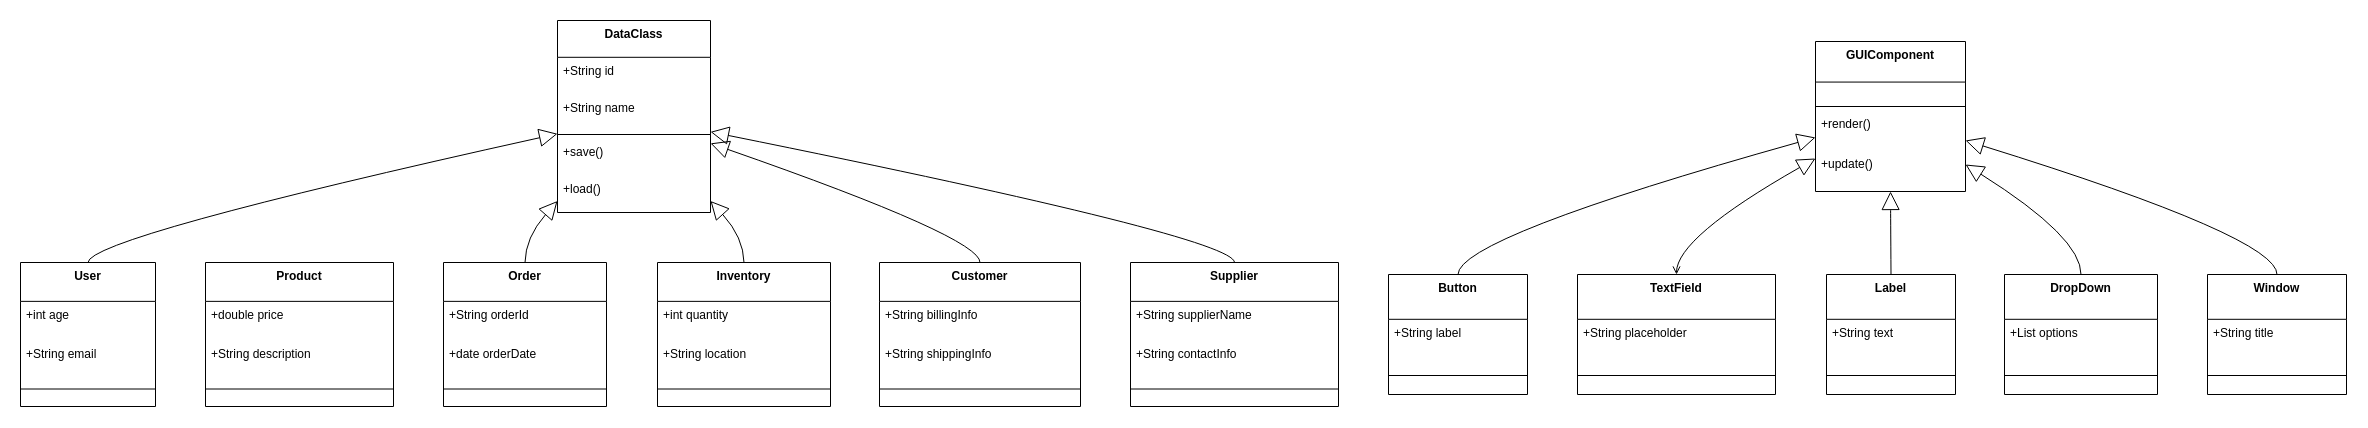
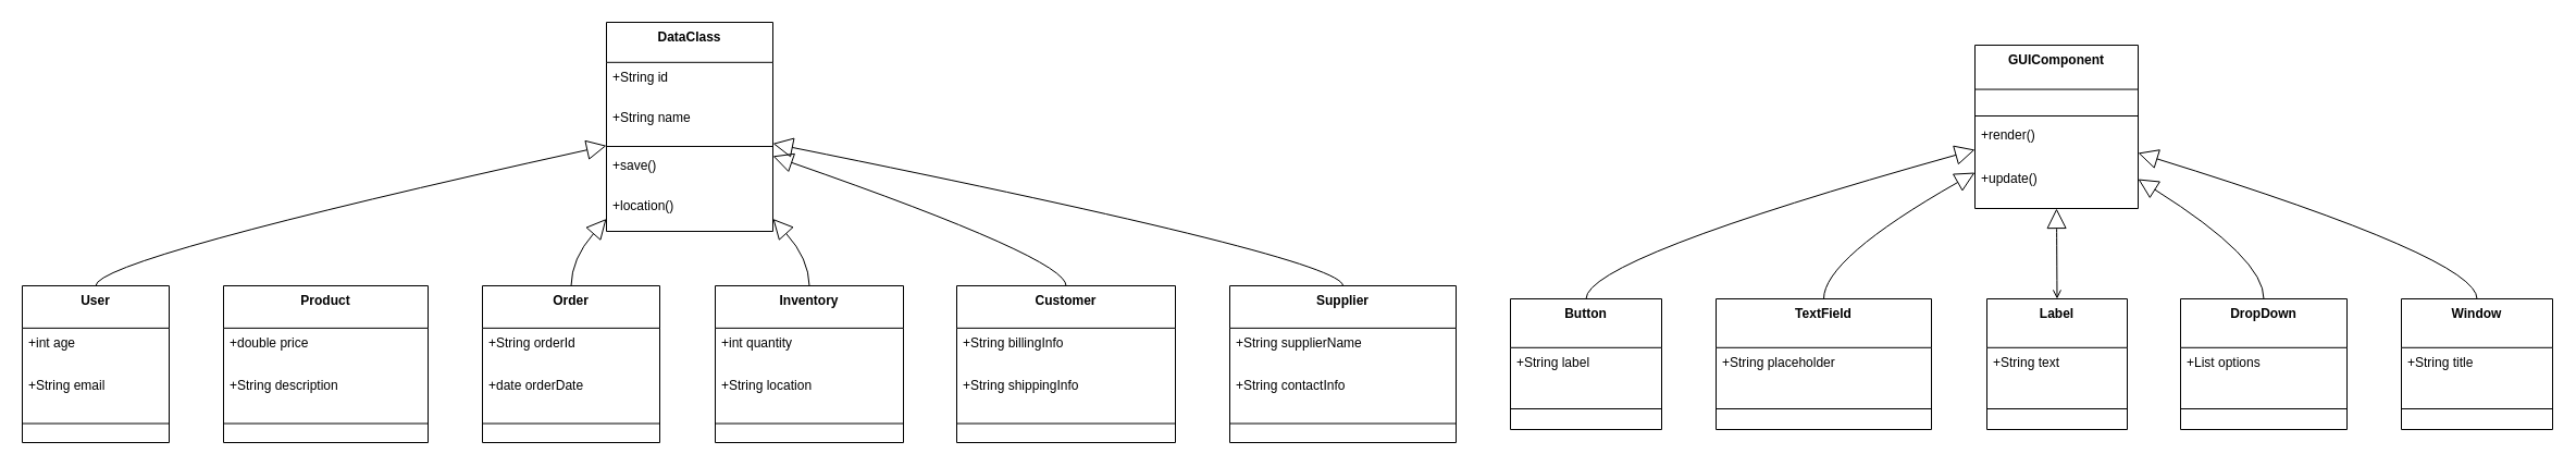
  <mxCell id="0" />
  <mxCell id="1" parent="0" />
  <mxCell id="2" value="DataClass" style="swimlane;fontStyle=1;align=center;verticalAlign=top;childLayout=stackLayout;horizontal=1;startSize=36.8;horizontalStack=0;resizeParent=1;resizeParentMax=0;resizeLast=0;collapsible=0;marginBottom=0;" vertex="1" parent="1"><mxGeometry x="557" y="20" width="153" height="192" as="geometry" /></mxCell>
  <mxCell id="3" value="+String id" style="text;strokeColor=none;fillColor=none;align=left;verticalAlign=top;spacingLeft=4;spacingRight=4;overflow=hidden;rotatable=0;points=[[0,0.5],[1,0.5]];portConstraint=eastwest;" vertex="1" parent="2"><mxGeometry y="37" width="153" height="37" as="geometry" /></mxCell>
  <mxCell id="4" value="+String name" style="text;strokeColor=none;fillColor=none;align=left;verticalAlign=top;spacingLeft=4;spacingRight=4;overflow=hidden;rotatable=0;points=[[0,0.5],[1,0.5]];portConstraint=eastwest;" vertex="1" parent="2"><mxGeometry y="74" width="153" height="37" as="geometry" /></mxCell>
  <mxCell id="5" style="line;strokeWidth=1;fillColor=none;align=left;verticalAlign=middle;spacingTop=-1;spacingLeft=3;spacingRight=3;rotatable=0;labelPosition=right;points=[];portConstraint=eastwest;strokeColor=inherit;" vertex="1" parent="2"><mxGeometry y="110" width="153" height="8" as="geometry" /></mxCell>
  <mxCell id="6" value="+save()" style="text;strokeColor=none;fillColor=none;align=left;verticalAlign=top;spacingLeft=4;spacingRight=4;overflow=hidden;rotatable=0;points=[[0,0.5],[1,0.5]];portConstraint=eastwest;" vertex="1" parent="2"><mxGeometry y="118" width="153" height="37" as="geometry" /></mxCell>
- <mxCell id="7" value="+load()" style="text;strokeColor=none;fillColor=none;align=left;verticalAlign=top;spacingLeft=4;spacingRight=4;overflow=hidden;rotatable=0;points=[[0,0.5],[1,0.5]];portConstraint=eastwest;" vertex="1" parent="2"><mxGeometry y="155" width="153" height="37" as="geometry" /></mxCell>
+ <mxCell id="7" value="+location()" style="text;strokeColor=none;fillColor=none;align=left;verticalAlign=top;spacingLeft=4;spacingRight=4;overflow=hidden;rotatable=0;points=[[0,0.5],[1,0.5]];portConstraint=eastwest;" vertex="1" parent="2"><mxGeometry y="155" width="153" height="37" as="geometry" /></mxCell>
  <mxCell id="8" value="User" style="swimlane;fontStyle=1;align=center;verticalAlign=top;childLayout=stackLayout;horizontal=1;startSize=38.857;horizontalStack=0;resizeParent=1;resizeParentMax=0;resizeLast=0;collapsible=0;marginBottom=0;" vertex="1" parent="1"><mxGeometry x="20" y="262" width="135" height="144" as="geometry" /></mxCell>
  <mxCell id="9" value="+int age" style="text;strokeColor=none;fillColor=none;align=left;verticalAlign=top;spacingLeft=4;spacingRight=4;overflow=hidden;rotatable=0;points=[[0,0.5],[1,0.5]];portConstraint=eastwest;" vertex="1" parent="8"><mxGeometry y="39" width="135" height="39" as="geometry" /></mxCell>
  <mxCell id="10" value="+String email" style="text;strokeColor=none;fillColor=none;align=left;verticalAlign=top;spacingLeft=4;spacingRight=4;overflow=hidden;rotatable=0;points=[[0,0.5],[1,0.5]];portConstraint=eastwest;" vertex="1" parent="8"><mxGeometry y="78" width="135" height="39" as="geometry" /></mxCell>
  <mxCell id="11" style="line;strokeWidth=1;fillColor=none;align=left;verticalAlign=middle;spacingTop=-1;spacingLeft=3;spacingRight=3;rotatable=0;labelPosition=right;points=[];portConstraint=eastwest;strokeColor=inherit;" vertex="1" parent="8"><mxGeometry y="117" width="135" height="19" as="geometry" /></mxCell>
  <mxCell id="12" value="Product" style="swimlane;fontStyle=1;align=center;verticalAlign=top;childLayout=stackLayout;horizontal=1;startSize=38.857;horizontalStack=0;resizeParent=1;resizeParentMax=0;resizeLast=0;collapsible=0;marginBottom=0;" vertex="1" parent="1"><mxGeometry x="205" y="262" width="188" height="144" as="geometry" /></mxCell>
  <mxCell id="13" value="+double price" style="text;strokeColor=none;fillColor=none;align=left;verticalAlign=top;spacingLeft=4;spacingRight=4;overflow=hidden;rotatable=0;points=[[0,0.5],[1,0.5]];portConstraint=eastwest;" vertex="1" parent="12"><mxGeometry y="39" width="188" height="39" as="geometry" /></mxCell>
  <mxCell id="14" value="+String description" style="text;strokeColor=none;fillColor=none;align=left;verticalAlign=top;spacingLeft=4;spacingRight=4;overflow=hidden;rotatable=0;points=[[0,0.5],[1,0.5]];portConstraint=eastwest;" vertex="1" parent="12"><mxGeometry y="78" width="188" height="39" as="geometry" /></mxCell>
  <mxCell id="15" style="line;strokeWidth=1;fillColor=none;align=left;verticalAlign=middle;spacingTop=-1;spacingLeft=3;spacingRight=3;rotatable=0;labelPosition=right;points=[];portConstraint=eastwest;strokeColor=inherit;" vertex="1" parent="12"><mxGeometry y="117" width="188" height="19" as="geometry" /></mxCell>
  <mxCell id="16" value="Order" style="swimlane;fontStyle=1;align=center;verticalAlign=top;childLayout=stackLayout;horizontal=1;startSize=38.857;horizontalStack=0;resizeParent=1;resizeParentMax=0;resizeLast=0;collapsible=0;marginBottom=0;" vertex="1" parent="1"><mxGeometry x="443" y="262" width="163" height="144" as="geometry" /></mxCell>
  <mxCell id="17" value="+String orderId" style="text;strokeColor=none;fillColor=none;align=left;verticalAlign=top;spacingLeft=4;spacingRight=4;overflow=hidden;rotatable=0;points=[[0,0.5],[1,0.5]];portConstraint=eastwest;" vertex="1" parent="16"><mxGeometry y="39" width="163" height="39" as="geometry" /></mxCell>
  <mxCell id="18" value="+date orderDate" style="text;strokeColor=none;fillColor=none;align=left;verticalAlign=top;spacingLeft=4;spacingRight=4;overflow=hidden;rotatable=0;points=[[0,0.5],[1,0.5]];portConstraint=eastwest;" vertex="1" parent="16"><mxGeometry y="78" width="163" height="39" as="geometry" /></mxCell>
  <mxCell id="19" style="line;strokeWidth=1;fillColor=none;align=left;verticalAlign=middle;spacingTop=-1;spacingLeft=3;spacingRight=3;rotatable=0;labelPosition=right;points=[];portConstraint=eastwest;strokeColor=inherit;" vertex="1" parent="16"><mxGeometry y="117" width="163" height="19" as="geometry" /></mxCell>
  <mxCell id="20" value="Inventory" style="swimlane;fontStyle=1;align=center;verticalAlign=top;childLayout=stackLayout;horizontal=1;startSize=38.857;horizontalStack=0;resizeParent=1;resizeParentMax=0;resizeLast=0;collapsible=0;marginBottom=0;" vertex="1" parent="1"><mxGeometry x="657" y="262" width="173" height="144" as="geometry" /></mxCell>
  <mxCell id="21" value="+int quantity" style="text;strokeColor=none;fillColor=none;align=left;verticalAlign=top;spacingLeft=4;spacingRight=4;overflow=hidden;rotatable=0;points=[[0,0.5],[1,0.5]];portConstraint=eastwest;" vertex="1" parent="20"><mxGeometry y="39" width="173" height="39" as="geometry" /></mxCell>
  <mxCell id="22" value="+String location" style="text;strokeColor=none;fillColor=none;align=left;verticalAlign=top;spacingLeft=4;spacingRight=4;overflow=hidden;rotatable=0;points=[[0,0.5],[1,0.5]];portConstraint=eastwest;" vertex="1" parent="20"><mxGeometry y="78" width="173" height="39" as="geometry" /></mxCell>
  <mxCell id="23" style="line;strokeWidth=1;fillColor=none;align=left;verticalAlign=middle;spacingTop=-1;spacingLeft=3;spacingRight=3;rotatable=0;labelPosition=right;points=[];portConstraint=eastwest;strokeColor=inherit;" vertex="1" parent="20"><mxGeometry y="117" width="173" height="19" as="geometry" /></mxCell>
  <mxCell id="24" value="Customer" style="swimlane;fontStyle=1;align=center;verticalAlign=top;childLayout=stackLayout;horizontal=1;startSize=38.857;horizontalStack=0;resizeParent=1;resizeParentMax=0;resizeLast=0;collapsible=0;marginBottom=0;" vertex="1" parent="1"><mxGeometry x="879" y="262" width="201" height="144" as="geometry" /></mxCell>
  <mxCell id="25" value="+String billingInfo" style="text;strokeColor=none;fillColor=none;align=left;verticalAlign=top;spacingLeft=4;spacingRight=4;overflow=hidden;rotatable=0;points=[[0,0.5],[1,0.5]];portConstraint=eastwest;" vertex="1" parent="24"><mxGeometry y="39" width="201" height="39" as="geometry" /></mxCell>
  <mxCell id="26" value="+String shippingInfo" style="text;strokeColor=none;fillColor=none;align=left;verticalAlign=top;spacingLeft=4;spacingRight=4;overflow=hidden;rotatable=0;points=[[0,0.5],[1,0.5]];portConstraint=eastwest;" vertex="1" parent="24"><mxGeometry y="78" width="201" height="39" as="geometry" /></mxCell>
  <mxCell id="27" style="line;strokeWidth=1;fillColor=none;align=left;verticalAlign=middle;spacingTop=-1;spacingLeft=3;spacingRight=3;rotatable=0;labelPosition=right;points=[];portConstraint=eastwest;strokeColor=inherit;" vertex="1" parent="24"><mxGeometry y="117" width="201" height="19" as="geometry" /></mxCell>
  <mxCell id="28" value="Supplier" style="swimlane;fontStyle=1;align=center;verticalAlign=top;childLayout=stackLayout;horizontal=1;startSize=38.857;horizontalStack=0;resizeParent=1;resizeParentMax=0;resizeLast=0;collapsible=0;marginBottom=0;" vertex="1" parent="1"><mxGeometry x="1130" y="262" width="208" height="144" as="geometry" /></mxCell>
  <mxCell id="29" value="+String supplierName" style="text;strokeColor=none;fillColor=none;align=left;verticalAlign=top;spacingLeft=4;spacingRight=4;overflow=hidden;rotatable=0;points=[[0,0.5],[1,0.5]];portConstraint=eastwest;" vertex="1" parent="28"><mxGeometry y="39" width="208" height="39" as="geometry" /></mxCell>
  <mxCell id="30" value="+String contactInfo" style="text;strokeColor=none;fillColor=none;align=left;verticalAlign=top;spacingLeft=4;spacingRight=4;overflow=hidden;rotatable=0;points=[[0,0.5],[1,0.5]];portConstraint=eastwest;" vertex="1" parent="28"><mxGeometry y="78" width="208" height="39" as="geometry" /></mxCell>
  <mxCell id="31" style="line;strokeWidth=1;fillColor=none;align=left;verticalAlign=middle;spacingTop=-1;spacingLeft=3;spacingRight=3;rotatable=0;labelPosition=right;points=[];portConstraint=eastwest;strokeColor=inherit;" vertex="1" parent="28"><mxGeometry y="117" width="208" height="19" as="geometry" /></mxCell>
  <mxCell id="32" value="GUIComponent" style="swimlane;fontStyle=1;align=center;verticalAlign=top;childLayout=stackLayout;horizontal=1;startSize=40.571;horizontalStack=0;resizeParent=1;resizeParentMax=0;resizeLast=0;collapsible=0;marginBottom=0;" vertex="1" parent="1"><mxGeometry x="1815" y="41" width="150" height="150" as="geometry" /></mxCell>
  <mxCell id="33" style="line;strokeWidth=1;fillColor=none;align=left;verticalAlign=middle;spacingTop=-1;spacingLeft=3;spacingRight=3;rotatable=0;labelPosition=right;points=[];portConstraint=eastwest;strokeColor=inherit;" vertex="1" parent="32"><mxGeometry y="61" width="150" height="8" as="geometry" /></mxCell>
  <mxCell id="34" value="+render()" style="text;strokeColor=none;fillColor=none;align=left;verticalAlign=top;spacingLeft=4;spacingRight=4;overflow=hidden;rotatable=0;points=[[0,0.5],[1,0.5]];portConstraint=eastwest;" vertex="1" parent="32"><mxGeometry y="69" width="150" height="41" as="geometry" /></mxCell>
  <mxCell id="35" value="+update()" style="text;strokeColor=none;fillColor=none;align=left;verticalAlign=top;spacingLeft=4;spacingRight=4;overflow=hidden;rotatable=0;points=[[0,0.5],[1,0.5]];portConstraint=eastwest;" vertex="1" parent="32"><mxGeometry y="109" width="150" height="41" as="geometry" /></mxCell>
  <mxCell id="36" value="Button" style="swimlane;fontStyle=1;align=center;verticalAlign=top;childLayout=stackLayout;horizontal=1;startSize=44.8;horizontalStack=0;resizeParent=1;resizeParentMax=0;resizeLast=0;collapsible=0;marginBottom=0;" vertex="1" parent="1"><mxGeometry x="1388" y="274" width="139" height="120" as="geometry" /></mxCell>
  <mxCell id="37" value="+String label" style="text;strokeColor=none;fillColor=none;align=left;verticalAlign=top;spacingLeft=4;spacingRight=4;overflow=hidden;rotatable=0;points=[[0,0.5],[1,0.5]];portConstraint=eastwest;" vertex="1" parent="36"><mxGeometry y="45" width="139" height="45" as="geometry" /></mxCell>
  <mxCell id="38" style="line;strokeWidth=1;fillColor=none;align=left;verticalAlign=middle;spacingTop=-1;spacingLeft=3;spacingRight=3;rotatable=0;labelPosition=right;points=[];portConstraint=eastwest;strokeColor=inherit;" vertex="1" parent="36"><mxGeometry y="90" width="139" height="22" as="geometry" /></mxCell>
  <mxCell id="39" value="TextField" style="swimlane;fontStyle=1;align=center;verticalAlign=top;childLayout=stackLayout;horizontal=1;startSize=44.8;horizontalStack=0;resizeParent=1;resizeParentMax=0;resizeLast=0;collapsible=0;marginBottom=0;" vertex="1" parent="1"><mxGeometry x="1577" y="274" width="198" height="120" as="geometry" /></mxCell>
  <mxCell id="40" value="+String placeholder" style="text;strokeColor=none;fillColor=none;align=left;verticalAlign=top;spacingLeft=4;spacingRight=4;overflow=hidden;rotatable=0;points=[[0,0.5],[1,0.5]];portConstraint=eastwest;" vertex="1" parent="39"><mxGeometry y="45" width="198" height="45" as="geometry" /></mxCell>
  <mxCell id="41" style="line;strokeWidth=1;fillColor=none;align=left;verticalAlign=middle;spacingTop=-1;spacingLeft=3;spacingRight=3;rotatable=0;labelPosition=right;points=[];portConstraint=eastwest;strokeColor=inherit;" vertex="1" parent="39"><mxGeometry y="90" width="198" height="22" as="geometry" /></mxCell>
  <mxCell id="42" value="Label" style="swimlane;fontStyle=1;align=center;verticalAlign=top;childLayout=stackLayout;horizontal=1;startSize=44.8;horizontalStack=0;resizeParent=1;resizeParentMax=0;resizeLast=0;collapsible=0;marginBottom=0;" vertex="1" parent="1"><mxGeometry x="1826" y="274" width="129" height="120" as="geometry" /></mxCell>
  <mxCell id="43" value="+String text" style="text;strokeColor=none;fillColor=none;align=left;verticalAlign=top;spacingLeft=4;spacingRight=4;overflow=hidden;rotatable=0;points=[[0,0.5],[1,0.5]];portConstraint=eastwest;" vertex="1" parent="42"><mxGeometry y="45" width="129" height="45" as="geometry" /></mxCell>
  <mxCell id="44" style="line;strokeWidth=1;fillColor=none;align=left;verticalAlign=middle;spacingTop=-1;spacingLeft=3;spacingRight=3;rotatable=0;labelPosition=right;points=[];portConstraint=eastwest;strokeColor=inherit;" vertex="1" parent="42"><mxGeometry y="90" width="129" height="22" as="geometry" /></mxCell>
  <mxCell id="45" value="DropDown" style="swimlane;fontStyle=1;align=center;verticalAlign=top;childLayout=stackLayout;horizontal=1;startSize=44.8;horizontalStack=0;resizeParent=1;resizeParentMax=0;resizeLast=0;collapsible=0;marginBottom=0;" vertex="1" parent="1"><mxGeometry x="2004" y="274" width="153" height="120" as="geometry" /></mxCell>
  <mxCell id="46" value="+List options" style="text;strokeColor=none;fillColor=none;align=left;verticalAlign=top;spacingLeft=4;spacingRight=4;overflow=hidden;rotatable=0;points=[[0,0.5],[1,0.5]];portConstraint=eastwest;" vertex="1" parent="45"><mxGeometry y="45" width="153" height="45" as="geometry" /></mxCell>
  <mxCell id="47" style="line;strokeWidth=1;fillColor=none;align=left;verticalAlign=middle;spacingTop=-1;spacingLeft=3;spacingRight=3;rotatable=0;labelPosition=right;points=[];portConstraint=eastwest;strokeColor=inherit;" vertex="1" parent="45"><mxGeometry y="90" width="153" height="22" as="geometry" /></mxCell>
  <mxCell id="48" value="Window" style="swimlane;fontStyle=1;align=center;verticalAlign=top;childLayout=stackLayout;horizontal=1;startSize=44.8;horizontalStack=0;resizeParent=1;resizeParentMax=0;resizeLast=0;collapsible=0;marginBottom=0;" vertex="1" parent="1"><mxGeometry x="2207" y="274" width="139" height="120" as="geometry" /></mxCell>
  <mxCell id="49" value="+String title" style="text;strokeColor=none;fillColor=none;align=left;verticalAlign=top;spacingLeft=4;spacingRight=4;overflow=hidden;rotatable=0;points=[[0,0.5],[1,0.5]];portConstraint=eastwest;" vertex="1" parent="48"><mxGeometry y="45" width="139" height="45" as="geometry" /></mxCell>
  <mxCell id="50" style="line;strokeWidth=1;fillColor=none;align=left;verticalAlign=middle;spacingTop=-1;spacingLeft=3;spacingRight=3;rotatable=0;labelPosition=right;points=[];portConstraint=eastwest;strokeColor=inherit;" vertex="1" parent="48"><mxGeometry y="90" width="139" height="22" as="geometry" /></mxCell>
  <mxCell id="51" value="" style="curved=1;startArrow=block;startSize=16;startFill=0;endArrow=none;exitX=0;exitY=0.59;entryX=0.5;entryY=0;" edge="1" parent="1" source="2" target="8"><mxGeometry relative="1" as="geometry"><Array as="points"><mxPoint x="88" y="237" /></Array></mxGeometry></mxCell>
  <mxCell id="52" value="" style="curved=1;startArrow=block;startSize=16;startFill=0;endArrow=none;exitX=0;exitY=0.94;entryX=0.5;entryY=0;" edge="1" parent="1" source="2" target="16"><mxGeometry relative="1" as="geometry"><Array as="points"><mxPoint x="525" y="237" /></Array></mxGeometry></mxCell>
  <mxCell id="53" value="" style="curved=1;startArrow=block;startSize=16;startFill=0;endArrow=none;exitX=1;exitY=0.94;entryX=0.5;entryY=0;" edge="1" parent="1" source="2" target="20"><mxGeometry relative="1" as="geometry"><Array as="points"><mxPoint x="743" y="237" /></Array></mxGeometry></mxCell>
  <mxCell id="54" value="" style="curved=1;startArrow=block;startSize=16;startFill=0;endArrow=none;exitX=1;exitY=0.64;entryX=0.5;entryY=0;" edge="1" parent="1" source="2" target="24"><mxGeometry relative="1" as="geometry"><Array as="points"><mxPoint x="980" y="237" /></Array></mxGeometry></mxCell>
  <mxCell id="55" value="" style="curved=1;startArrow=block;startSize=16;startFill=0;endArrow=none;exitX=1;exitY=0.58;entryX=0.5;entryY=0;" edge="1" parent="1" source="2" target="28"><mxGeometry relative="1" as="geometry"><Array as="points"><mxPoint x="1234" y="237" /></Array></mxGeometry></mxCell>
  <mxCell id="56" value="" style="curved=1;startArrow=block;startSize=16;startFill=0;endArrow=none;exitX=0;exitY=0.64;entryX=0.5;entryY=0;" edge="1" parent="1" source="32" target="36"><mxGeometry relative="1" as="geometry"><Array as="points"><mxPoint x="1458" y="237" /></Array></mxGeometry></mxCell>
- <mxCell id="57" value="" style="curved=1;startArrow=block;startSize=16;startFill=0;endArrow=open;exitX=0;exitY=0.78;entryX=0.5;entryY=0;" edge="1" parent="1" source="32" target="39"><mxGeometry relative="1" as="geometry"><Array as="points"><mxPoint x="1676" y="237" /></Array></mxGeometry></mxCell>
- <mxCell id="58" value="" style="curved=1;startArrow=block;startSize=16;startFill=0;endArrow=none;exitX=0.5;exitY=1;entryX=0.5;entryY=0;" edge="1" parent="1" source="32" target="42"><mxGeometry relative="1" as="geometry"><Array as="points" /></mxGeometry></mxCell>
+ <mxCell id="57" value="" style="curved=1;startArrow=block;startSize=16;startFill=0;endArrow=none;exitX=0;exitY=0.78;entryX=0.5;entryY=0;" edge="1" parent="1" source="32" target="39"><mxGeometry relative="1" as="geometry"><Array as="points"><mxPoint x="1676" y="237" /></Array></mxGeometry></mxCell>
+ <mxCell id="58" value="" style="curved=1;startArrow=block;startSize=16;startFill=0;endArrow=open;exitX=0.5;exitY=1;entryX=0.5;entryY=0;" edge="1" parent="1" source="32" target="42"><mxGeometry relative="1" as="geometry"><Array as="points" /></mxGeometry></mxCell>
  <mxCell id="59" value="" style="curved=1;startArrow=block;startSize=16;startFill=0;endArrow=none;exitX=1;exitY=0.82;entryX=0.5;entryY=0;" edge="1" parent="1" source="32" target="45"><mxGeometry relative="1" as="geometry"><Array as="points"><mxPoint x="2081" y="237" /></Array></mxGeometry></mxCell>
  <mxCell id="60" value="" style="curved=1;startArrow=block;startSize=16;startFill=0;endArrow=none;exitX=1;exitY=0.66;entryX=0.5;entryY=0;" edge="1" parent="1" source="32" target="48"><mxGeometry relative="1" as="geometry"><Array as="points"><mxPoint x="2277" y="237" /></Array></mxGeometry></mxCell>
